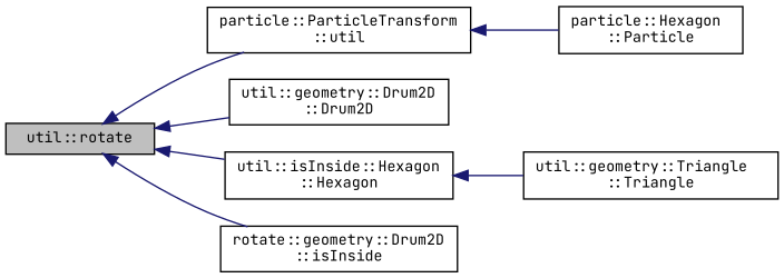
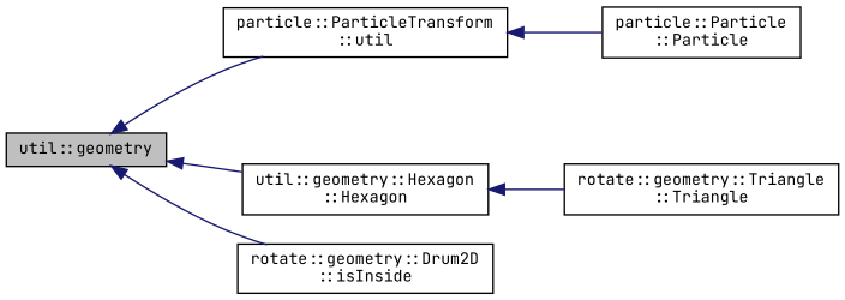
  digraph {
    fontname="JetBrains Mono"
    rankdir=LR
    node [color=black fillcolor=white fontname="JetBrains Mono" fontsize=10 shape=record style=filled]
    edge [color=midnightblue dir=back fontname="JetBrains Mono" fontsize=10 labelfontname=Helvetica labelfontsize=10 style=solid]
-   n1 [fillcolor=grey75 fontcolor=black height=0.2 label="util::rotate" width=0.4]
+   n1 [fillcolor=grey75 fontcolor=black height=0.2 label="util::geometry" width=0.4]
    n2 [height=0.2 label="particle::ParticleTransform\l::util" width=0.4]
-   n3 [height=0.2 label="util::geometry::Drum2D\l::Drum2D" width=0.4]
-   n4 [height=0.2 label="util::isInside::Hexagon\l::Hexagon" width=0.4]
+   n4 [height=0.2 label="util::geometry::Hexagon\l::Hexagon" width=0.4]
    n5 [height=0.2 label="rotate::geometry::Drum2D\l::isInside" width=0.4]
-   n6 [height=0.2 label="particle::Hexagon\l::Particle" width=0.4]
-   n7 [height=0.2 label="util::geometry::Triangle\l::Triangle" width=0.4]
+   n6 [height=0.2 label="particle::Particle\l::Particle" width=0.4]
+   n7 [height=0.2 label="rotate::geometry::Triangle\l::Triangle" width=0.4]
    n1 -> n2
-   n1 -> n3
    n1 -> n4
    n1 -> n5
    n2 -> n6
    n4 -> n7
  }
